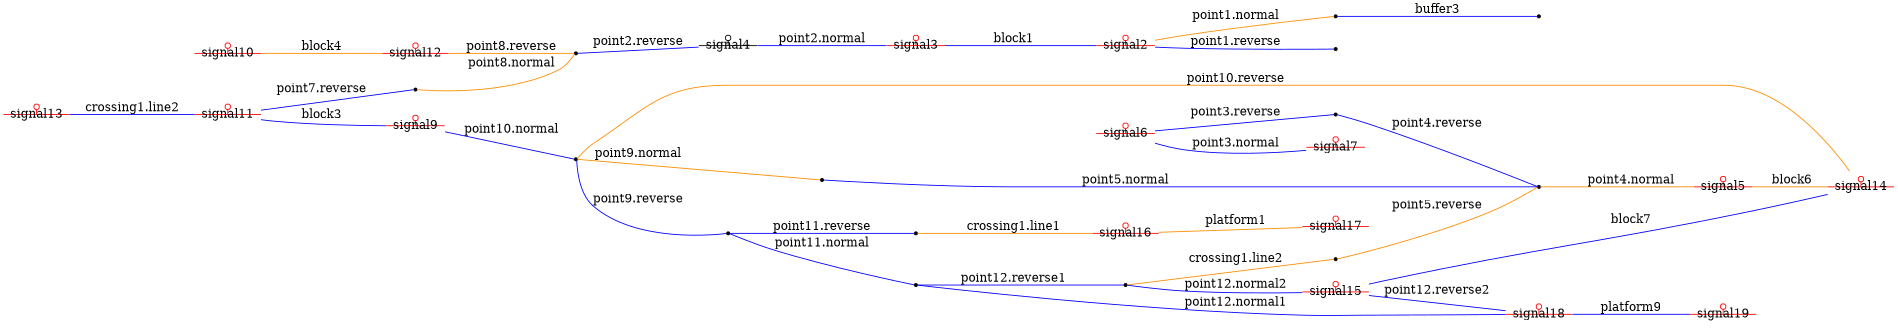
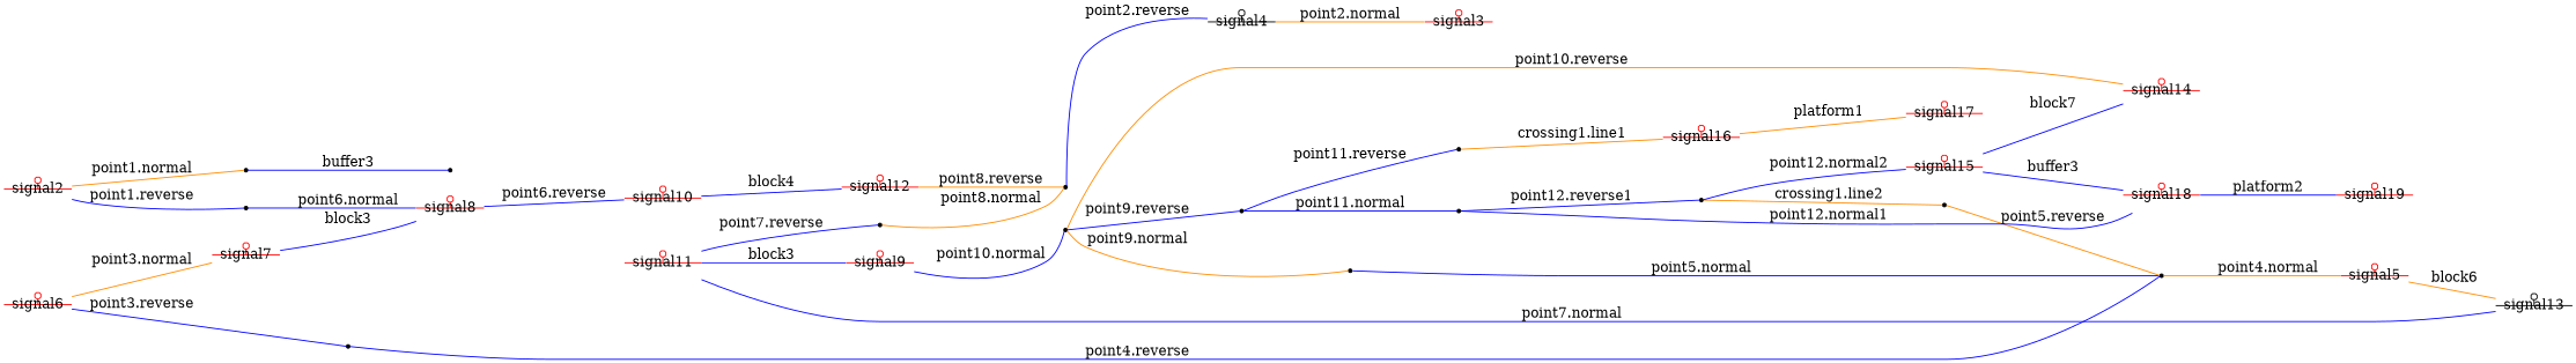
  digraph {
    rankdir=LR
    node [color=red shape=proteinstab]
    edge [color=blue dir=none]
    n1 [label=signal2]
    "point1.normal-buffer3.down" [shape=point color=""]
    "point1.reverse-point6.normal" [shape=point color=""]
    "buffer3.up" [shape=point color=""]
+   n5 [label=signal8]
    n6 [label=signal10]
    n7 [label=signal12]
    "point2.reverse-point8.stem" [shape=point color=""]
    n9 [color=black label=signal4]
    n10 [label=signal6]
    n11 [label=signal3]
    "point3.reverse-point4.reverse" [shape=point color=""]
    n13 [label=signal7]
    "point4.stem-point5.stem" [shape=point color=""]
    n15 [label=signal5]
-   n16 [label=signal13]
+   n16 [color=black label=signal13]
    n17 [label=signal11]
    n18 [label=signal9]
    "point7.reverse-point8.normal" [shape=point color=""]
    "point9.stem-point10.stem" [shape=point color=""]
    "point9.reverse-point11.stem" [shape=point color=""]
    "point5.normal-point9.normal" [shape=point color=""]
    "crossing1.down1-point11.reverse" [shape=point color=""]
    "point11.normal-point12.down1" [shape=point color=""]
    n25 [label=signal16]
    n26 [label=signal17]
    "crossing1.down2-point12.up1" [shape=point color=""]
    "crossing1.up1-point5.reverse" [shape=point color=""]
    n29 [label=signal15]
    n30 [label=signal14]
    n31 [label=signal18]
    n32 [label=signal19]
    subgraph sub_1 {
      n1
      "point1.normal-buffer3.down"
      "point1.reverse-point6.normal"
      "buffer3.up"
+     n5
      n6
      n7
      "point2.reverse-point8.stem"
      n9
      n10
      n11
      "point3.reverse-point4.reverse"
      n13
      "point4.stem-point5.stem"
      n15
      n16
      n17
      n18
      "point7.reverse-point8.normal"
      "point9.stem-point10.stem"
      "point9.reverse-point11.stem"
      "point5.normal-point9.normal"
      "crossing1.down1-point11.reverse"
      "point11.normal-point12.down1"
      n25
      n26
      "crossing1.down2-point12.up1"
      "crossing1.up1-point5.reverse"
      n29
      n30
      n31
      n32
    }
    n1 -> "point1.normal-buffer3.down" [color=darkorange label="point1.normal"]
    n1 -> "point1.reverse-point6.normal" [label="point1.reverse"]
    "point1.normal-buffer3.down" -> "buffer3.up" [label=buffer3]
-   n6 -> n7 [color=darkorange label=block4]
+   "point1.reverse-point6.normal" -> n5 [label="point6.normal"]
+   n5 -> n6 [label="point6.reverse"]
+   n6 -> n7 [label=block4]
    n7 -> "point2.reverse-point8.stem" [color=darkorange label="point8.reverse"]
    "point2.reverse-point8.stem" -> n9 [label="point2.reverse"]
-   n9 -> n11 [label="point2.normal"]
+   n9 -> n11 [color=darkorange label="point2.normal"]
    n10 -> "point3.reverse-point4.reverse" [label="point3.reverse"]
-   n10 -> n13 [label="point3.normal"]
-   n11 -> n1 [label=block1]
+   n10 -> n13 [color=darkorange label="point3.normal"]
    "point3.reverse-point4.reverse" -> "point4.stem-point5.stem" [label="point4.reverse"]
+   n13 -> n5 [label=block3]
    "point4.stem-point5.stem" -> n15 [color=darkorange label="point4.normal"]
-   n15 -> n30 [color=darkorange label=block6]
-   n16 -> n17 [label="crossing1.line2"]
+   n15 -> n16 [color=darkorange label=block6]
+   n16 -> n17 [label="point7.normal"]
    n17 -> n18 [label=block3]
    n17 -> "point7.reverse-point8.normal" [label="point7.reverse"]
    n18 -> "point9.stem-point10.stem" [label="point10.normal"]
    "point7.reverse-point8.normal" -> "point2.reverse-point8.stem" [color=darkorange label="point8.normal"]
    "point9.stem-point10.stem" -> "point9.reverse-point11.stem" [label="point9.reverse"]
    "point9.stem-point10.stem" -> "point5.normal-point9.normal" [color=darkorange label="point9.normal"]
    "point9.reverse-point11.stem" -> "crossing1.down1-point11.reverse" [label="point11.reverse"]
    "point9.reverse-point11.stem" -> "point11.normal-point12.down1" [label="point11.normal"]
    "point5.normal-point9.normal" -> "point4.stem-point5.stem" [label="point5.normal"]
    "crossing1.down1-point11.reverse" -> n25 [color=darkorange label="crossing1.line1"]
    "point11.normal-point12.down1" -> "crossing1.down2-point12.up1" [label="point12.reverse1"]
    n25 -> n26 [color=darkorange label=platform1]
    "crossing1.down2-point12.up1" -> "crossing1.up1-point5.reverse" [color=darkorange label="crossing1.line2"]
    "crossing1.down2-point12.up1" -> n29 [label="point12.normal2"]
    "crossing1.up1-point5.reverse" -> "point4.stem-point5.stem" [color=darkorange label="point5.reverse"]
    n29 -> n30 [label=block7]
-   n29 -> n31 [label="point12.reverse2"]
+   n29 -> n31 [label=buffer3]
    n30 -> "point9.stem-point10.stem" [color=darkorange label="point10.reverse"]
    n31 -> "point11.normal-point12.down1" [label="point12.normal1"]
-   n31 -> n32 [label=platform9]
+   n31 -> n32 [label=platform2]
  }
